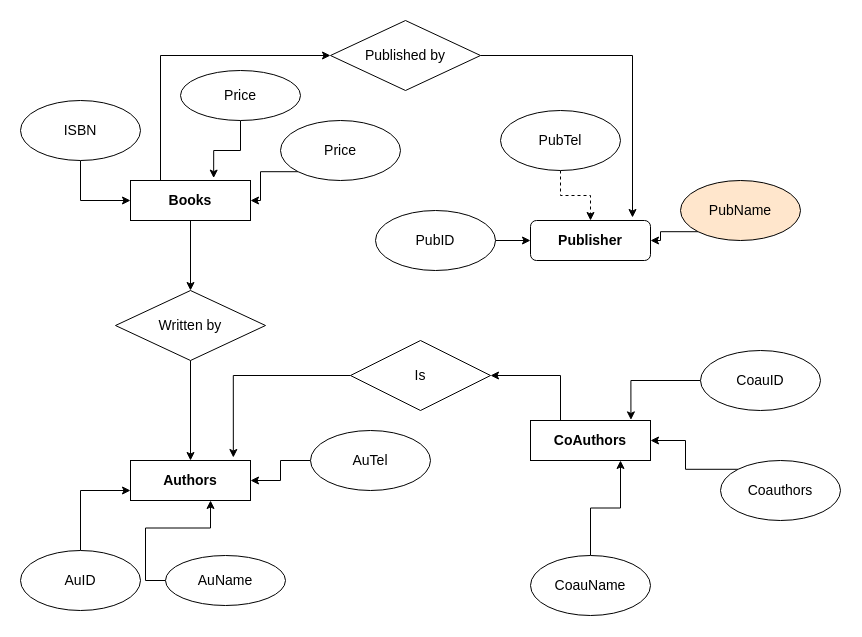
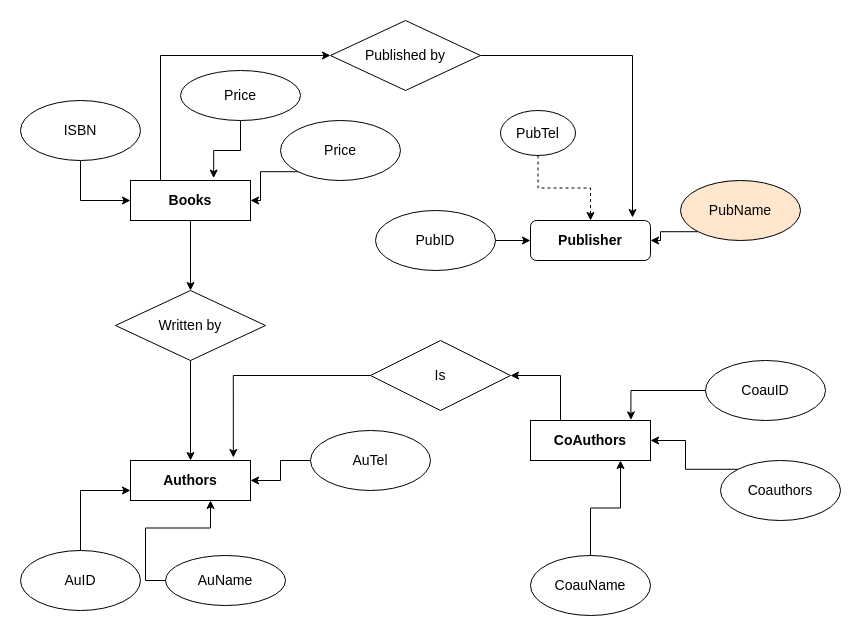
  <mxCell id="0" />
  <mxCell id="1" parent="0" />
  <mxCell id="2" style="edgeStyle=orthogonalEdgeStyle;rounded=0;orthogonalLoop=1;jettySize=auto;html=1;exitX=0.5;exitY=1;exitDx=0;exitDy=0;entryX=0.5;entryY=0;entryDx=0;entryDy=0;fontSize=14;" parent="1" source="4" target="38" edge="1"><mxGeometry relative="1" as="geometry" /></mxCell>
  <mxCell id="3" style="edgeStyle=orthogonalEdgeStyle;rounded=0;orthogonalLoop=1;jettySize=auto;html=1;exitX=0.25;exitY=0;exitDx=0;exitDy=0;entryX=0;entryY=0.5;entryDx=0;entryDy=0;fontSize=14;" parent="1" source="4" target="36" edge="1"><mxGeometry relative="1" as="geometry" /></mxCell>
  <mxCell id="4" value="&lt;b&gt;&lt;font style=&quot;font-size: 14px&quot;&gt;Books&lt;/font&gt;&lt;/b&gt;" style="rounded=0;whiteSpace=wrap;html=1;" parent="1" vertex="1"><mxGeometry x="130" y="180" width="120" height="40" as="geometry" /></mxCell>
  <mxCell id="5" value="&lt;b&gt;&lt;font style=&quot;font-size: 14px&quot;&gt;Publisher&lt;/font&gt;&lt;/b&gt;" style="whiteSpace=wrap;html=1;rounded=1;" parent="1" vertex="1"><mxGeometry x="530" y="220" width="120" height="40" as="geometry" /></mxCell>
  <mxCell id="6" value="&lt;b&gt;Authors&lt;/b&gt;" style="rounded=0;whiteSpace=wrap;html=1;fontSize=14;" parent="1" vertex="1"><mxGeometry x="130" y="460" width="120" height="40" as="geometry" /></mxCell>
  <mxCell id="7" style="edgeStyle=orthogonalEdgeStyle;rounded=0;orthogonalLoop=1;jettySize=auto;html=1;exitX=0.25;exitY=0;exitDx=0;exitDy=0;entryX=1;entryY=0.5;entryDx=0;entryDy=0;fontSize=14;" parent="1" source="8" target="34" edge="1"><mxGeometry relative="1" as="geometry" /></mxCell>
  <mxCell id="8" value="&lt;b&gt;CoAuthors&lt;/b&gt;" style="rounded=0;whiteSpace=wrap;html=1;fontSize=14;" parent="1" vertex="1"><mxGeometry x="530" y="420" width="120" height="40" as="geometry" /></mxCell>
  <mxCell id="9" style="edgeStyle=orthogonalEdgeStyle;rounded=0;orthogonalLoop=1;jettySize=auto;html=1;exitX=0.5;exitY=1;exitDx=0;exitDy=0;entryX=0.693;entryY=-0.06;entryDx=0;entryDy=0;entryPerimeter=0;fontSize=14;" parent="1" source="10" target="4" edge="1"><mxGeometry relative="1" as="geometry" /></mxCell>
  <mxCell id="10" value="Price" style="ellipse;whiteSpace=wrap;html=1;fontSize=14;" parent="1" vertex="1"><mxGeometry x="180" y="70" width="120" height="50" as="geometry" /></mxCell>
  <mxCell id="11" style="edgeStyle=orthogonalEdgeStyle;rounded=0;orthogonalLoop=1;jettySize=auto;html=1;exitX=0;exitY=1;exitDx=0;exitDy=0;entryX=1;entryY=0.5;entryDx=0;entryDy=0;fontSize=14;" parent="1" source="12" target="4" edge="1"><mxGeometry relative="1" as="geometry" /></mxCell>
  <mxCell id="12" value="Price" style="ellipse;whiteSpace=wrap;html=1;fontSize=14;" parent="1" vertex="1"><mxGeometry x="280" y="120" width="120" height="60" as="geometry" /></mxCell>
  <mxCell id="13" style="edgeStyle=orthogonalEdgeStyle;rounded=0;orthogonalLoop=1;jettySize=auto;html=1;exitX=0.5;exitY=1;exitDx=0;exitDy=0;entryX=0;entryY=0.5;entryDx=0;entryDy=0;fontSize=14;" parent="1" source="14" target="4" edge="1"><mxGeometry relative="1" as="geometry" /></mxCell>
  <mxCell id="14" value="ISBN" style="ellipse;whiteSpace=wrap;html=1;fontSize=14;" parent="1" vertex="1"><mxGeometry x="20" y="100" width="120" height="60" as="geometry" /></mxCell>
  <mxCell id="15" style="edgeStyle=orthogonalEdgeStyle;rounded=0;orthogonalLoop=1;jettySize=auto;html=1;exitX=0.5;exitY=1;exitDx=0;exitDy=0;entryX=0.5;entryY=0;entryDx=0;entryDy=0;fontSize=14;dashed=1;" parent="1" source="16" target="5" edge="1"><mxGeometry relative="1" as="geometry" /></mxCell>
- <mxCell id="16" value="PubTel" style="ellipse;whiteSpace=wrap;html=1;fontSize=14;" parent="1" vertex="1"><mxGeometry x="500" y="110" width="120" height="60" as="geometry" /></mxCell>
+ <mxCell id="16" value="PubTel" style="ellipse;whiteSpace=wrap;html=1;fontSize=14;" parent="1" vertex="1"><mxGeometry x="500" y="110" width="75" height="45" as="geometry" /></mxCell>
  <mxCell id="17" style="edgeStyle=orthogonalEdgeStyle;rounded=0;orthogonalLoop=1;jettySize=auto;html=1;exitX=1;exitY=0.5;exitDx=0;exitDy=0;entryX=0;entryY=0.5;entryDx=0;entryDy=0;fontSize=14;" parent="1" source="18" target="5" edge="1"><mxGeometry relative="1" as="geometry" /></mxCell>
  <mxCell id="18" value="PubID" style="ellipse;whiteSpace=wrap;html=1;fontSize=14;" parent="1" vertex="1"><mxGeometry x="375" y="210" width="120" height="60" as="geometry" /></mxCell>
  <mxCell id="19" style="edgeStyle=orthogonalEdgeStyle;rounded=0;orthogonalLoop=1;jettySize=auto;html=1;exitX=0;exitY=1;exitDx=0;exitDy=0;entryX=1;entryY=0.5;entryDx=0;entryDy=0;fontSize=14;" parent="1" source="20" target="5" edge="1"><mxGeometry relative="1" as="geometry" /></mxCell>
  <mxCell id="20" value="PubName" style="ellipse;whiteSpace=wrap;html=1;fontSize=14;fillColor=#ffe6cc;" parent="1" vertex="1"><mxGeometry x="680" y="180" width="120" height="60" as="geometry" /></mxCell>
  <mxCell id="21" style="edgeStyle=orthogonalEdgeStyle;rounded=0;orthogonalLoop=1;jettySize=auto;html=1;exitX=0;exitY=0.5;exitDx=0;exitDy=0;entryX=0.837;entryY=-0.015;entryDx=0;entryDy=0;entryPerimeter=0;fontSize=14;" parent="1" source="22" target="8" edge="1"><mxGeometry relative="1" as="geometry" /></mxCell>
- <mxCell id="22" value="CoauID" style="ellipse;whiteSpace=wrap;html=1;fontSize=14;" parent="1" vertex="1"><mxGeometry x="700" y="350" width="120" height="60" as="geometry" /></mxCell>
+ <mxCell id="22" value="CoauID" style="ellipse;whiteSpace=wrap;html=1;fontSize=14;" parent="1" vertex="1"><mxGeometry x="705" y="360" width="120" height="60" as="geometry" /></mxCell>
  <mxCell id="23" style="edgeStyle=orthogonalEdgeStyle;rounded=0;orthogonalLoop=1;jettySize=auto;html=1;exitX=0.5;exitY=0;exitDx=0;exitDy=0;entryX=0.75;entryY=1;entryDx=0;entryDy=0;fontSize=14;" parent="1" source="24" target="8" edge="1"><mxGeometry relative="1" as="geometry" /></mxCell>
  <mxCell id="24" value="CoauName" style="ellipse;whiteSpace=wrap;html=1;fontSize=14;" parent="1" vertex="1"><mxGeometry x="530" y="555" width="120" height="60" as="geometry" /></mxCell>
  <mxCell id="25" style="edgeStyle=orthogonalEdgeStyle;rounded=0;orthogonalLoop=1;jettySize=auto;html=1;exitX=0;exitY=0;exitDx=0;exitDy=0;fontSize=14;" parent="1" source="26" target="8" edge="1"><mxGeometry relative="1" as="geometry" /></mxCell>
  <mxCell id="26" value="Coauthors&lt;br&gt;" style="ellipse;whiteSpace=wrap;html=1;fontSize=14;" parent="1" vertex="1"><mxGeometry x="720" y="460" width="120" height="60" as="geometry" /></mxCell>
  <mxCell id="27" style="edgeStyle=orthogonalEdgeStyle;rounded=0;orthogonalLoop=1;jettySize=auto;html=1;exitX=0.5;exitY=0;exitDx=0;exitDy=0;entryX=0;entryY=0.75;entryDx=0;entryDy=0;fontSize=14;" parent="1" source="28" target="6" edge="1"><mxGeometry relative="1" as="geometry" /></mxCell>
  <mxCell id="28" value="AuID" style="ellipse;whiteSpace=wrap;html=1;fontSize=14;" parent="1" vertex="1"><mxGeometry x="20" y="550" width="120" height="60" as="geometry" /></mxCell>
  <mxCell id="29" style="edgeStyle=orthogonalEdgeStyle;rounded=0;orthogonalLoop=1;jettySize=auto;html=1;exitX=0;exitY=0.5;exitDx=0;exitDy=0;entryX=0.667;entryY=1;entryDx=0;entryDy=0;entryPerimeter=0;fontSize=14;" parent="1" source="30" target="6" edge="1"><mxGeometry relative="1" as="geometry" /></mxCell>
  <mxCell id="30" value="AuName" style="ellipse;whiteSpace=wrap;html=1;fontSize=14;" parent="1" vertex="1"><mxGeometry x="165" y="555" width="120" height="50" as="geometry" /></mxCell>
  <mxCell id="31" style="edgeStyle=orthogonalEdgeStyle;rounded=0;orthogonalLoop=1;jettySize=auto;html=1;exitX=0;exitY=0.5;exitDx=0;exitDy=0;fontSize=14;" parent="1" source="32" target="6" edge="1"><mxGeometry relative="1" as="geometry" /></mxCell>
  <mxCell id="32" value="AuTel" style="ellipse;whiteSpace=wrap;html=1;fontSize=14;" parent="1" vertex="1"><mxGeometry x="310" y="430" width="120" height="60" as="geometry" /></mxCell>
  <mxCell id="33" style="edgeStyle=orthogonalEdgeStyle;rounded=0;orthogonalLoop=1;jettySize=auto;html=1;exitX=0;exitY=0.5;exitDx=0;exitDy=0;entryX=0.857;entryY=-0.075;entryDx=0;entryDy=0;entryPerimeter=0;fontSize=14;" parent="1" source="34" target="6" edge="1"><mxGeometry relative="1" as="geometry" /></mxCell>
- <mxCell id="34" value="Is" style="rhombus;whiteSpace=wrap;html=1;fontSize=14;" parent="1" vertex="1"><mxGeometry x="350" y="340" width="140" height="70" as="geometry" /></mxCell>
+ <mxCell id="34" value="Is" style="rhombus;whiteSpace=wrap;html=1;fontSize=14;" parent="1" vertex="1"><mxGeometry x="370" y="340" width="140" height="70" as="geometry" /></mxCell>
  <mxCell id="35" style="edgeStyle=orthogonalEdgeStyle;rounded=0;orthogonalLoop=1;jettySize=auto;html=1;entryX=0.85;entryY=-0.075;entryDx=0;entryDy=0;entryPerimeter=0;fontSize=14;" parent="1" source="36" target="5" edge="1"><mxGeometry relative="1" as="geometry" /></mxCell>
  <mxCell id="36" value="Published by" style="rhombus;whiteSpace=wrap;html=1;fontSize=14;" parent="1" vertex="1"><mxGeometry x="330" y="20" width="150" height="70" as="geometry" /></mxCell>
  <mxCell id="37" style="edgeStyle=orthogonalEdgeStyle;rounded=0;orthogonalLoop=1;jettySize=auto;html=1;exitX=0.5;exitY=1;exitDx=0;exitDy=0;fontSize=14;" parent="1" source="38" target="6" edge="1"><mxGeometry relative="1" as="geometry" /></mxCell>
  <mxCell id="38" value="Written by" style="rhombus;whiteSpace=wrap;html=1;fontSize=14;" parent="1" vertex="1"><mxGeometry x="115" y="290" width="150" height="70" as="geometry" /></mxCell>
